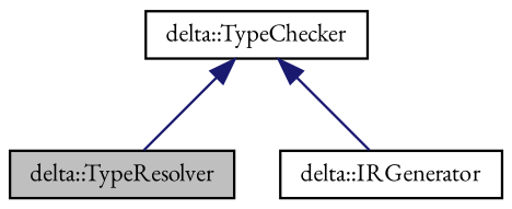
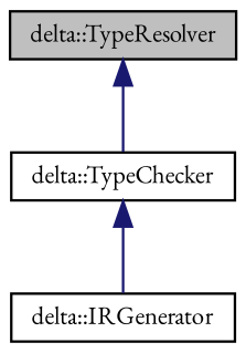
  digraph {
    fontname="EB Garamond"
    node [color=black fillcolor=white fontname="EB Garamond" fontsize=10 shape=record style=filled]
    edge [color=midnightblue dir=back fontname="EB Garamond" fontsize=10 labelfontname=Helvetica labelfontsize=10 style=solid]
    n1 [fillcolor=grey75 fontcolor=black height=0.2 label="delta::TypeResolver" width=0.4]
    n2 [height=0.2 label="delta::TypeChecker" width=0.4]
    n3 [height=0.2 label="delta::IRGenerator" width=0.4]
-   n2 -> n1
+   n1 -> n2
    n2 -> n3
  }
